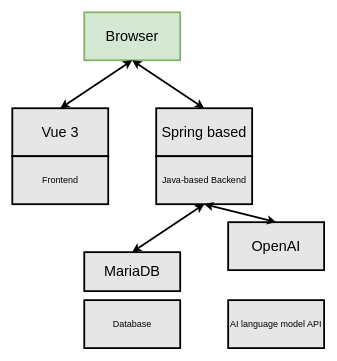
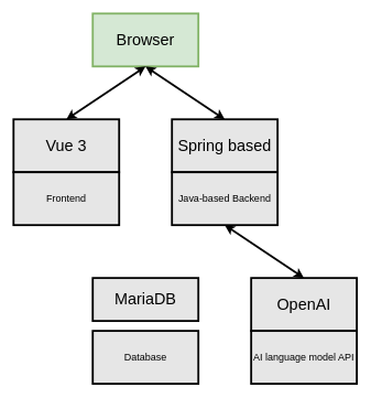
  <mxCell id="0" />
  <mxCell id="1" parent="0" />
  <mxCell id="2" value="&lt;div style=&quot;font-size: 24px;&quot;&gt;Browser&lt;/div&gt;" style="rounded=0;whiteSpace=wrap;html=1;fillColor=#d5e8d4;strokeColor=#82b366;strokeWidth=3;fontSize=24;" parent="1" vertex="1"><mxGeometry x="140" y="20" width="160" height="80" as="geometry" /></mxCell>
  <mxCell id="3" value="MariaDB" style="rounded=0;whiteSpace=wrap;html=1;strokeWidth=3;fontSize=24;fillColor=#E6E6E6;" parent="1" vertex="1"><mxGeometry x="140" y="420" width="160" height="65" as="geometry" /></mxCell>
  <mxCell id="4" value="&lt;div style=&quot;font-size: 15px;&quot;&gt;Database&lt;/div&gt;" style="rounded=0;whiteSpace=wrap;html=1;strokeWidth=3;fillColor=#E6E6E6;fontSize=15;" parent="1" vertex="1"><mxGeometry x="140" y="500" width="160" height="80" as="geometry" /></mxCell>
  <mxCell id="5" value="" style="endArrow=classic;startArrow=classic;html=1;rounded=0;entryX=0.5;entryY=1;entryDx=0;entryDy=0;exitX=0.5;exitY=0;exitDx=0;exitDy=0;strokeWidth=3;" parent="1" source="8" target="2" edge="1"><mxGeometry width="50" height="50" relative="1" as="geometry"><mxPoint x="80" y="220" as="sourcePoint" /><mxPoint x="220" y="100" as="targetPoint" /></mxGeometry></mxCell>
  <mxCell id="6" value="" style="endArrow=classic;startArrow=classic;html=1;rounded=0;entryX=0.5;entryY=1;entryDx=0;entryDy=0;strokeWidth=3;exitX=0.5;exitY=0;exitDx=0;exitDy=0;" parent="1" source="10" target="2" edge="1"><mxGeometry width="50" height="50" relative="1" as="geometry"><mxPoint x="310" y="130" as="sourcePoint" /><mxPoint x="220" y="100" as="targetPoint" /></mxGeometry></mxCell>
- <mxCell id="7" value="" style="endArrow=classic;startArrow=classic;html=1;rounded=0;exitX=0.5;exitY=0;exitDx=0;exitDy=0;strokeWidth=3;entryX=0.5;entryY=1;entryDx=0;entryDy=0;" parent="1" source="3" target="11" edge="1"><mxGeometry width="50" height="50" relative="1" as="geometry"><mxPoint x="410" y="400" as="sourcePoint" /><mxPoint x="380" y="370" as="targetPoint" /></mxGeometry></mxCell>
  <mxCell id="8" value="Vue 3" style="rounded=0;whiteSpace=wrap;html=1;strokeWidth=3;fontSize=24;fillColor=#E6E6E6;" parent="1" vertex="1"><mxGeometry x="20" y="180" width="160" height="80" as="geometry" /></mxCell>
  <mxCell id="9" value="&lt;div style=&quot;font-size: 15px;&quot;&gt;Frontend&lt;/div&gt;" style="rounded=0;whiteSpace=wrap;html=1;strokeWidth=3;fillColor=#E6E6E6;fontSize=15;" parent="1" vertex="1"><mxGeometry x="20" y="260" width="160" height="80" as="geometry" /></mxCell>
  <mxCell id="10" value="&lt;div style=&quot;font-size: 24px;&quot;&gt;Spring based&lt;/div&gt;" style="rounded=0;whiteSpace=wrap;html=1;strokeWidth=3;fontSize=24;fillColor=#E6E6E6;" parent="1" vertex="1"><mxGeometry x="260" y="180" width="160" height="80" as="geometry" /></mxCell>
  <mxCell id="11" value="&lt;div style=&quot;font-size: 15px;&quot;&gt;Java-based Backend&lt;br style=&quot;font-size: 15px;&quot;&gt;&lt;/div&gt;" style="rounded=0;whiteSpace=wrap;html=1;strokeWidth=3;fillColor=#E6E6E6;fontSize=15;" parent="1" vertex="1"><mxGeometry x="260" y="260" width="160" height="80" as="geometry" /></mxCell>
- <mxCell id="12" value="&lt;div style=&quot;font-size: 24px;&quot;&gt;OpenAI&lt;br&gt;&lt;/div&gt;" style="rounded=0;whiteSpace=wrap;html=1;strokeWidth=3;fontSize=24;fillColor=#E6E6E6;" vertex="1" parent="1"><mxGeometry x="380" y="370" width="160" height="80" as="geometry" /></mxCell>
+ <mxCell id="12" value="&lt;div style=&quot;font-size: 24px;&quot;&gt;OpenAI&lt;br&gt;&lt;/div&gt;" style="rounded=0;whiteSpace=wrap;html=1;strokeWidth=3;fontSize=24;fillColor=#E6E6E6;" vertex="1" parent="1"><mxGeometry x="380" y="420" width="160" height="80" as="geometry" /></mxCell>
  <mxCell id="13" value="AI language model API" style="rounded=0;whiteSpace=wrap;html=1;strokeWidth=3;fillColor=#E6E6E6;fontSize=15;" vertex="1" parent="1"><mxGeometry x="380" y="500" width="160" height="80" as="geometry" /></mxCell>
  <mxCell id="14" value="" style="endArrow=classic;startArrow=classic;html=1;rounded=0;exitX=0.5;exitY=0;exitDx=0;exitDy=0;strokeWidth=3;entryX=0.5;entryY=1;entryDx=0;entryDy=0;" edge="1" parent="1" source="12" target="11"><mxGeometry width="50" height="50" relative="1" as="geometry"><mxPoint x="350" y="430" as="sourcePoint" /><mxPoint x="350" y="350" as="targetPoint" /></mxGeometry></mxCell>
